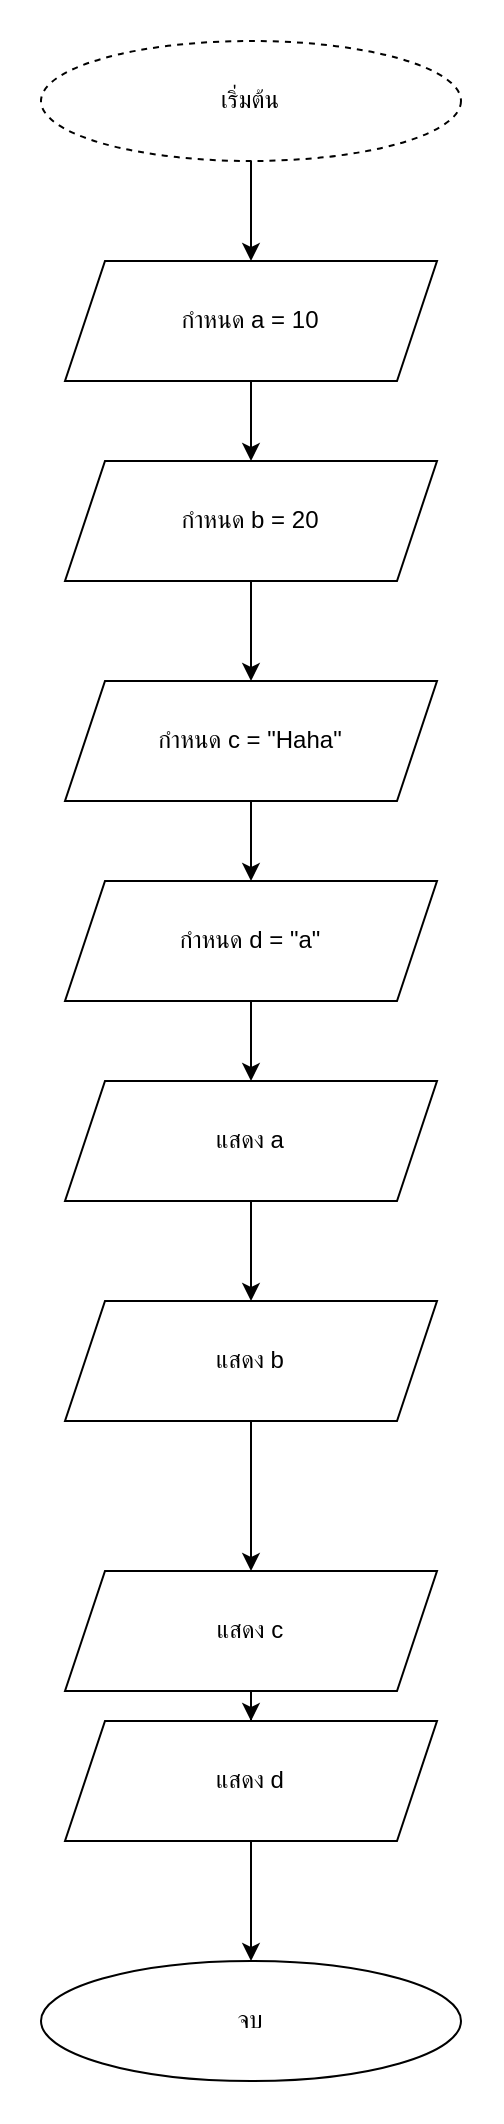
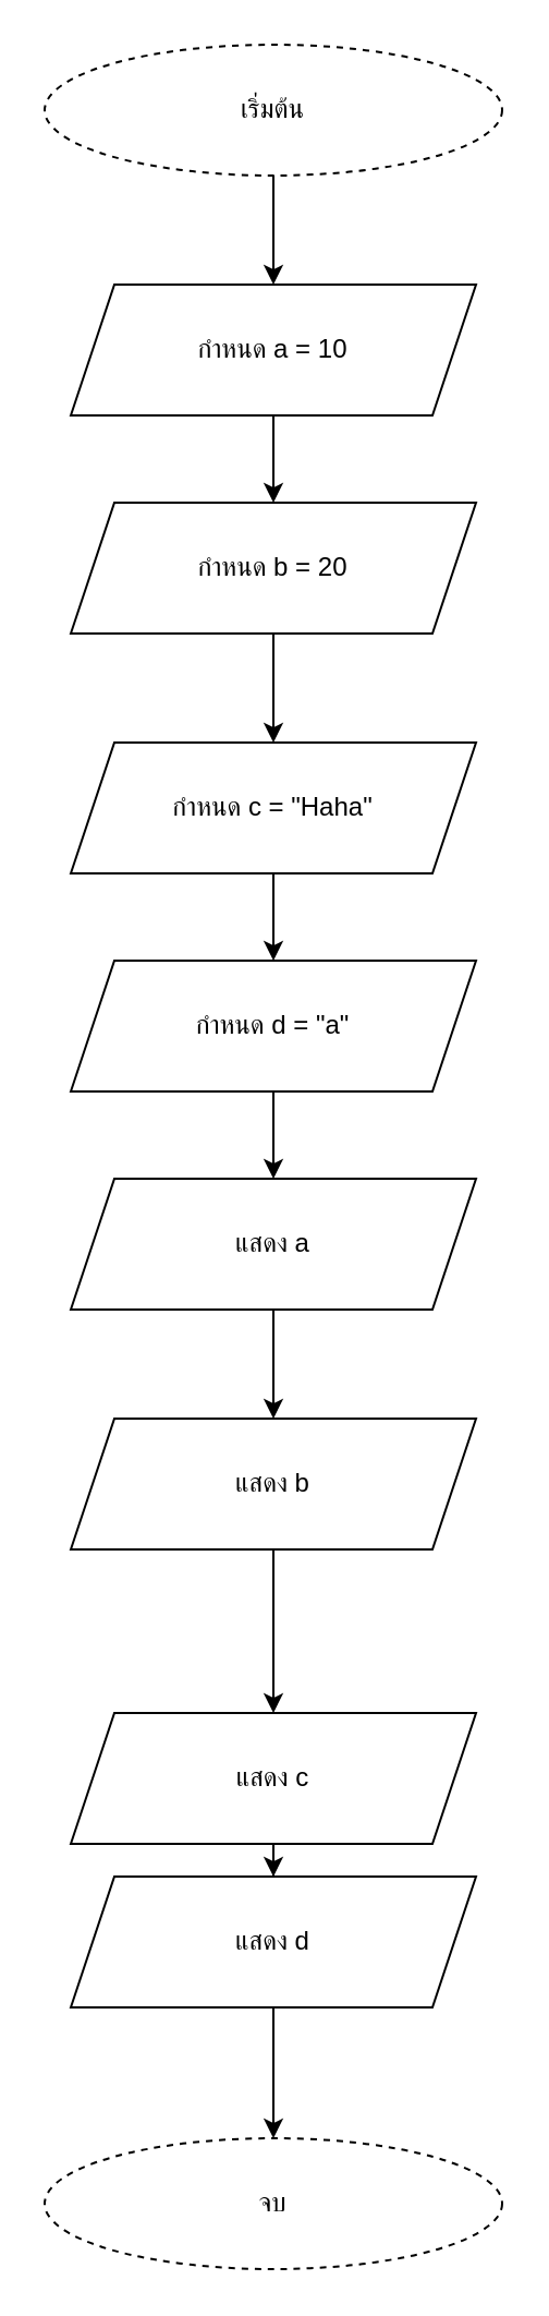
  <mxCell id="0" />
  <mxCell id="1" parent="0" />
  <mxCell id="2" value="" style="edgeStyle=orthogonalEdgeStyle;rounded=0;orthogonalLoop=1;jettySize=auto;html=1;" parent="1" source="3" target="5" edge="1"><mxGeometry relative="1" as="geometry" /></mxCell>
  <mxCell id="3" value="เริ่มต้น" style="ellipse;whiteSpace=wrap;html=1;dashed=1;" parent="1" vertex="1"><mxGeometry x="20" y="20" width="210" height="60" as="geometry" /></mxCell>
  <mxCell id="4" value="" style="edgeStyle=orthogonalEdgeStyle;rounded=0;orthogonalLoop=1;jettySize=auto;html=1;" parent="1" source="5" target="7" edge="1"><mxGeometry relative="1" as="geometry" /></mxCell>
  <mxCell id="5" value="กำหนด a = 10" style="shape=parallelogram;perimeter=parallelogramPerimeter;whiteSpace=wrap;html=1;fixedSize=1;" parent="1" vertex="1"><mxGeometry x="32" y="130" width="186" height="60" as="geometry" /></mxCell>
  <mxCell id="6" value="" style="edgeStyle=orthogonalEdgeStyle;rounded=0;orthogonalLoop=1;jettySize=auto;html=1;" parent="1" source="7" target="9" edge="1"><mxGeometry relative="1" as="geometry" /></mxCell>
  <mxCell id="7" value="กำหนด b = 20" style="shape=parallelogram;perimeter=parallelogramPerimeter;whiteSpace=wrap;html=1;fixedSize=1;" parent="1" vertex="1"><mxGeometry x="32" y="230" width="186" height="60" as="geometry" /></mxCell>
  <mxCell id="8" value="" style="edgeStyle=orthogonalEdgeStyle;rounded=0;orthogonalLoop=1;jettySize=auto;html=1;" parent="1" source="9" target="11" edge="1"><mxGeometry relative="1" as="geometry" /></mxCell>
  <mxCell id="9" value="กำหนด c = &quot;Haha&quot;" style="shape=parallelogram;perimeter=parallelogramPerimeter;whiteSpace=wrap;html=1;fixedSize=1;" parent="1" vertex="1"><mxGeometry x="32" y="340" width="186" height="60" as="geometry" /></mxCell>
  <mxCell id="10" value="" style="edgeStyle=orthogonalEdgeStyle;rounded=0;orthogonalLoop=1;jettySize=auto;html=1;" parent="1" source="11" target="13" edge="1"><mxGeometry relative="1" as="geometry" /></mxCell>
  <mxCell id="11" value="กำหนด d = &quot;a&quot;" style="shape=parallelogram;perimeter=parallelogramPerimeter;whiteSpace=wrap;html=1;fixedSize=1;" parent="1" vertex="1"><mxGeometry x="32" y="440" width="186" height="60" as="geometry" /></mxCell>
  <mxCell id="12" value="" style="edgeStyle=orthogonalEdgeStyle;rounded=0;orthogonalLoop=1;jettySize=auto;html=1;" parent="1" source="13" target="15" edge="1"><mxGeometry relative="1" as="geometry" /></mxCell>
  <mxCell id="13" value="แสดง a" style="shape=parallelogram;perimeter=parallelogramPerimeter;whiteSpace=wrap;html=1;fixedSize=1;" parent="1" vertex="1"><mxGeometry x="32" y="540" width="186" height="60" as="geometry" /></mxCell>
  <mxCell id="14" value="" style="edgeStyle=orthogonalEdgeStyle;rounded=0;orthogonalLoop=1;jettySize=auto;html=1;" parent="1" source="15" target="17" edge="1"><mxGeometry relative="1" as="geometry" /></mxCell>
  <mxCell id="15" value="แสดง b" style="shape=parallelogram;perimeter=parallelogramPerimeter;whiteSpace=wrap;html=1;fixedSize=1;" parent="1" vertex="1"><mxGeometry x="32" y="650" width="186" height="60" as="geometry" /></mxCell>
  <mxCell id="16" value="" style="edgeStyle=orthogonalEdgeStyle;rounded=0;orthogonalLoop=1;jettySize=auto;html=1;" parent="1" source="17" target="19" edge="1"><mxGeometry relative="1" as="geometry" /></mxCell>
  <mxCell id="17" value="แสดง c" style="shape=parallelogram;perimeter=parallelogramPerimeter;whiteSpace=wrap;html=1;fixedSize=1;" parent="1" vertex="1"><mxGeometry x="32" y="785" width="186" height="60" as="geometry" /></mxCell>
  <mxCell id="18" value="" style="edgeStyle=orthogonalEdgeStyle;rounded=0;orthogonalLoop=1;jettySize=auto;html=1;" parent="1" source="19" target="20" edge="1"><mxGeometry relative="1" as="geometry" /></mxCell>
  <mxCell id="19" value="แสดง d" style="shape=parallelogram;perimeter=parallelogramPerimeter;whiteSpace=wrap;html=1;fixedSize=1;" parent="1" vertex="1"><mxGeometry x="32" y="860" width="186" height="60" as="geometry" /></mxCell>
- <mxCell id="20" value="จบ" style="ellipse;whiteSpace=wrap;html=1;" parent="1" vertex="1"><mxGeometry x="20" y="980" width="210" height="60" as="geometry" /></mxCell>
+ <mxCell id="20" value="จบ" style="ellipse;whiteSpace=wrap;html=1;dashed=1;" parent="1" vertex="1"><mxGeometry x="20" y="980" width="210" height="60" as="geometry" /></mxCell>
